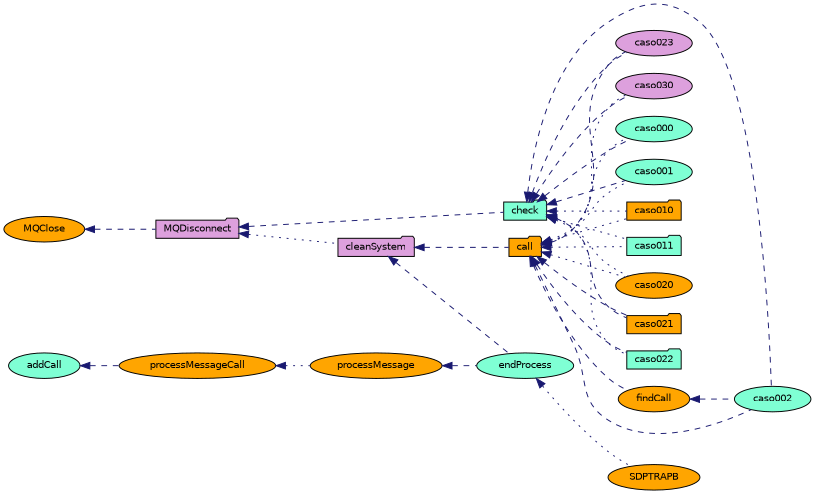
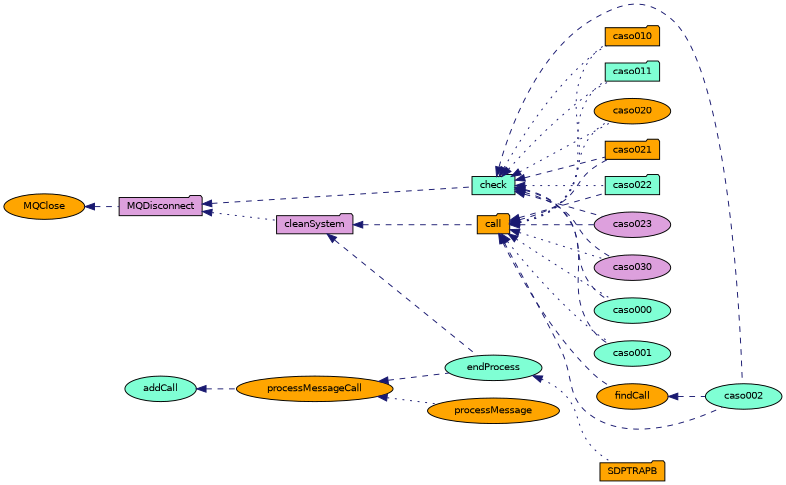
  digraph {
    rankdir=LR
    node [color=black fillcolor=orange fontname=Helvetica fontsize=10 shape=ellipse style=filled]
    edge [color=midnightblue dir=back fontname=Helvetica fontsize=10 labelfontname=Helvetica labelfontsize=10 style=dashed]
    n1 [fontcolor=black height=0.2 label=MQClose width=0.4]
    n2 [fillcolor=plum height=0.2 label=MQDisconnect shape=folder width=0.4]
    n3 [fillcolor=plum height=0.2 label=cleanSystem shape=folder width=0.4]
    n4 [fillcolor=aquamarine height=0.2 label=check shape=folder width=0.4]
    n5 [fillcolor=aquamarine height=0.2 label=endProcess width=0.4]
    n6 [height=0.2 label=call shape=folder width=0.4]
    n7 [fillcolor=aquamarine height=0.2 label=caso000 width=0.4]
    n8 [fillcolor=aquamarine height=0.2 label=caso001 width=0.4]
    n9 [fillcolor=aquamarine height=0.2 label=caso002 width=0.4]
    n10 [height=0.2 label=caso010 shape=folder width=0.4]
    n11 [fillcolor=aquamarine height=0.2 label=caso011 shape=folder width=0.4]
    n12 [height=0.2 label=caso020 width=0.4]
    n13 [height=0.2 label=caso021 shape=folder width=0.4]
    n14 [fillcolor=aquamarine height=0.2 label=caso022 shape=folder width=0.4]
    n15 [fillcolor=plum height=0.2 label=caso023 width=0.4]
    n16 [fillcolor=plum height=0.2 label=caso030 width=0.4]
-   n17 [height=0.2 label=SDPTRAPB width=0.4]
+   n17 [height=0.2 label=SDPTRAPB shape=folder width=0.4]
    n18 [height=0.2 label=findCall width=0.4]
    n19 [fillcolor=aquamarine height=0.2 label=addCall width=0.4]
    n20 [height=0.2 label=processMessageCall width=0.4]
    n21 [height=0.2 label=processMessage width=0.4]
    n1 -> n2
    n2 -> n3 [style=dotted]
    n2 -> n4
    n3 -> n5
    n3 -> n6
    n4 -> n7
    n4 -> n8
    n4 -> n9
    n4 -> n10 [style=dotted]
    n4 -> n11 [style=dotted]
    n4 -> n12 [style=dotted]
    n4 -> n13
    n4 -> n14 [style=dotted]
    n4 -> n15
    n4 -> n16
    n5 -> n17 [style=dotted]
    n6 -> n7 [style=dotted]
    n6 -> n8 [style=dotted]
    n6 -> n9
    n6 -> n10 [style=dotted]
    n6 -> n11 [style=dotted]
    n6 -> n12 [style=dotted]
    n6 -> n13
    n6 -> n14
    n6 -> n15
    n6 -> n16 [style=dotted]
    n6 -> n18
    n18 -> n9
    n19 -> n20
    n20 -> n21 [style=dotted]
-   n21 -> n5
+   n20 -> n5
  }
